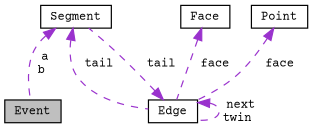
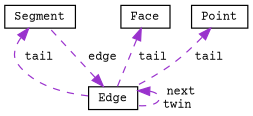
  digraph {
    fontname="Courier Prime"
    node [color=black fillcolor=white fontname="Courier Prime" fontsize=10 shape=record style=filled]
    edge [color=darkorchid3 dir=back fontname="Courier Prime" fontsize=10 labelfontname=Helvetica labelfontsize=10 style=dashed]
-   n1 [fillcolor=grey75 fontcolor=black height=0.2 label=Event width=0.4]
    n2 [height=0.2 label=Segment width=0.4]
    n3 [height=0.2 label="Edge" width=0.4]
    n4 [height=0.2 label=Face width=0.4]
    n5 [height=0.2 label=Point width=0.4]
-   n2 -> n1 [label=" a\nb"]
    n2 -> n3 [label=" tail"]
-   n3 -> n2 [label=" tail"]
+   n3 -> n2 [label=" edge"]
    n3 -> n3 [label=" next\ntwin"]
-   n4 -> n3 [label=" face"]
-   n5 -> n3 [label=" face"]
+   n4 -> n3 [label=" tail"]
+   n5 -> n3 [label=" tail"]
  }
